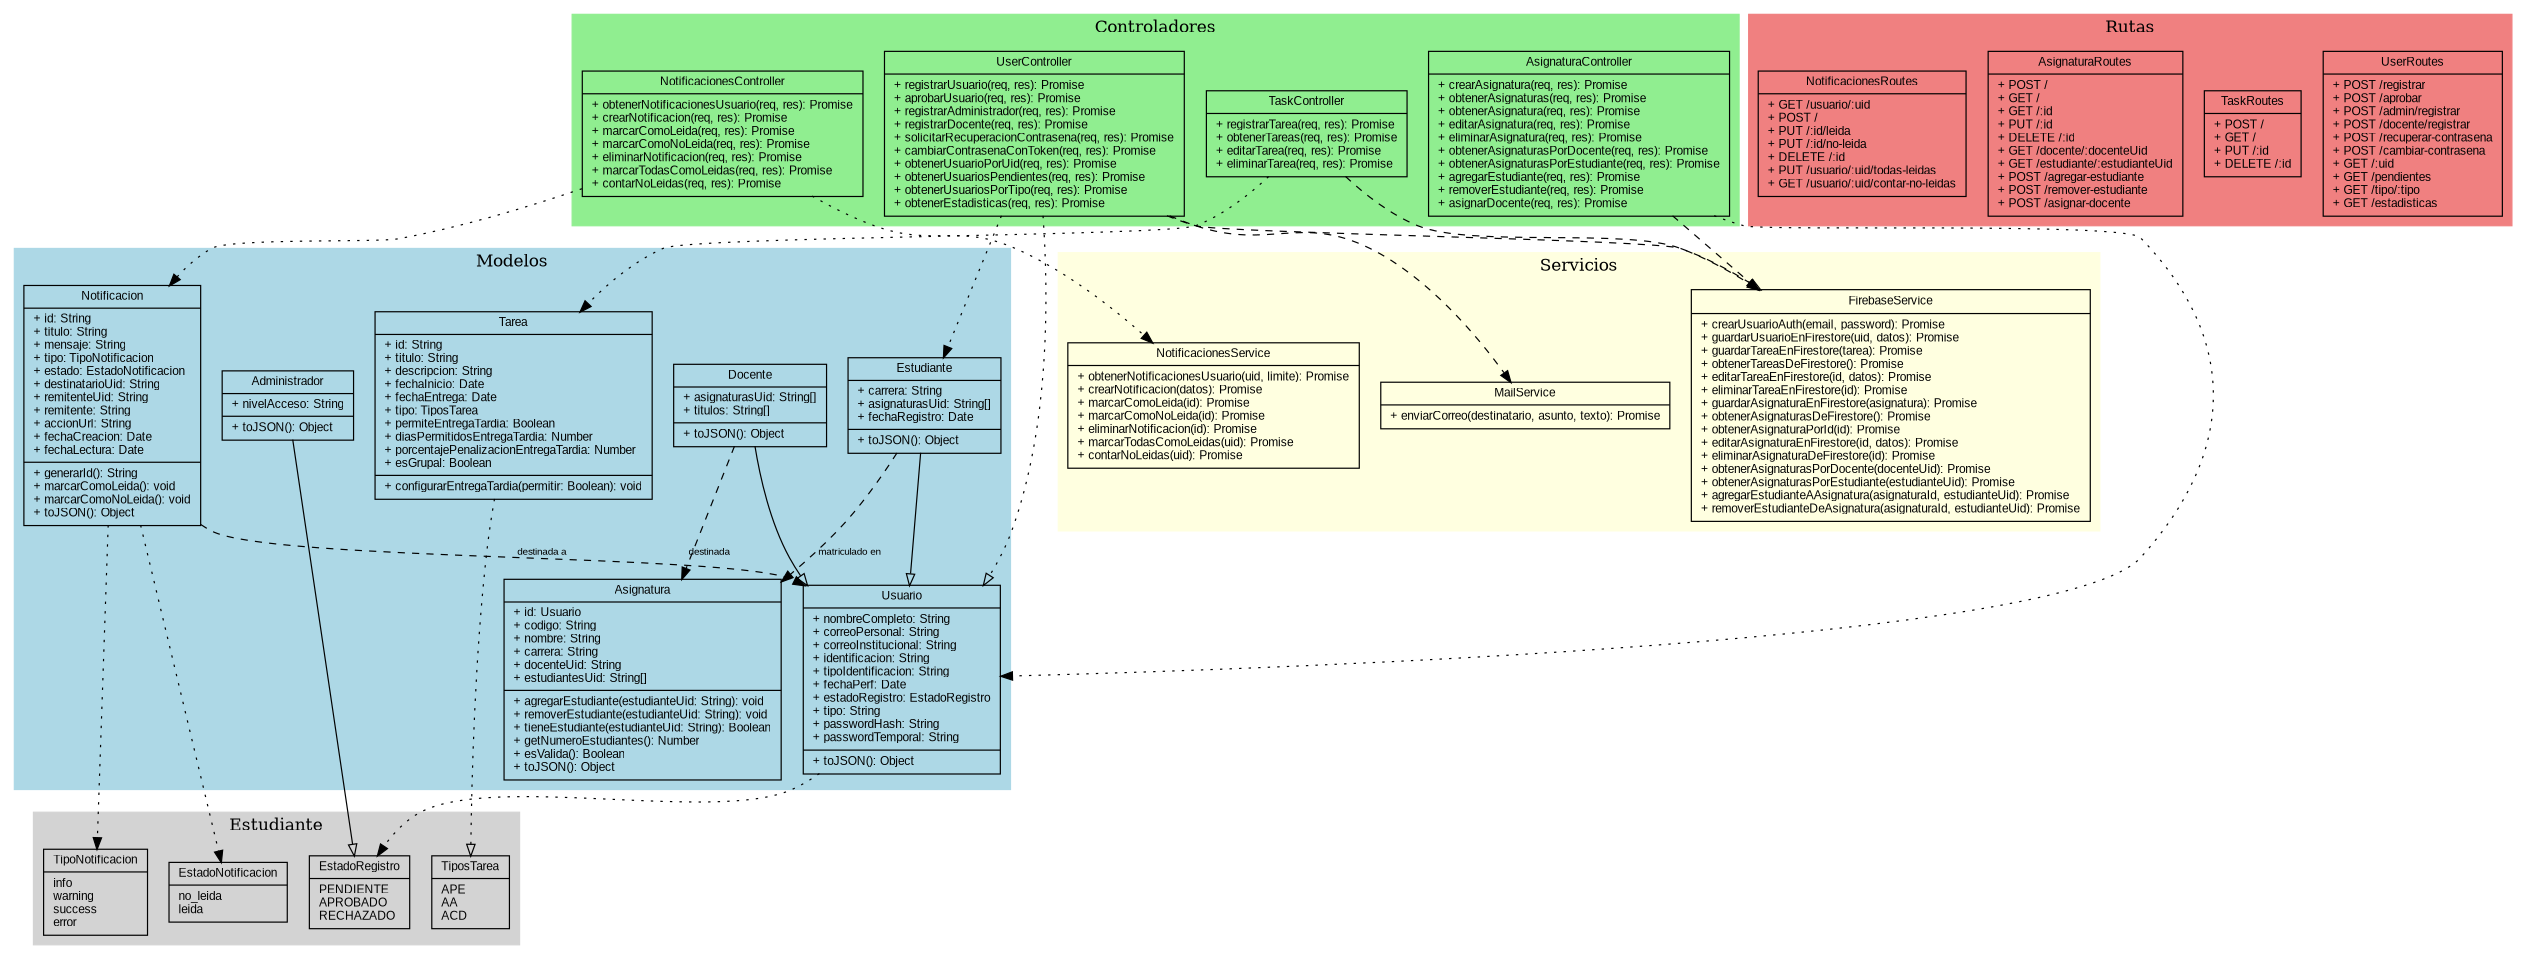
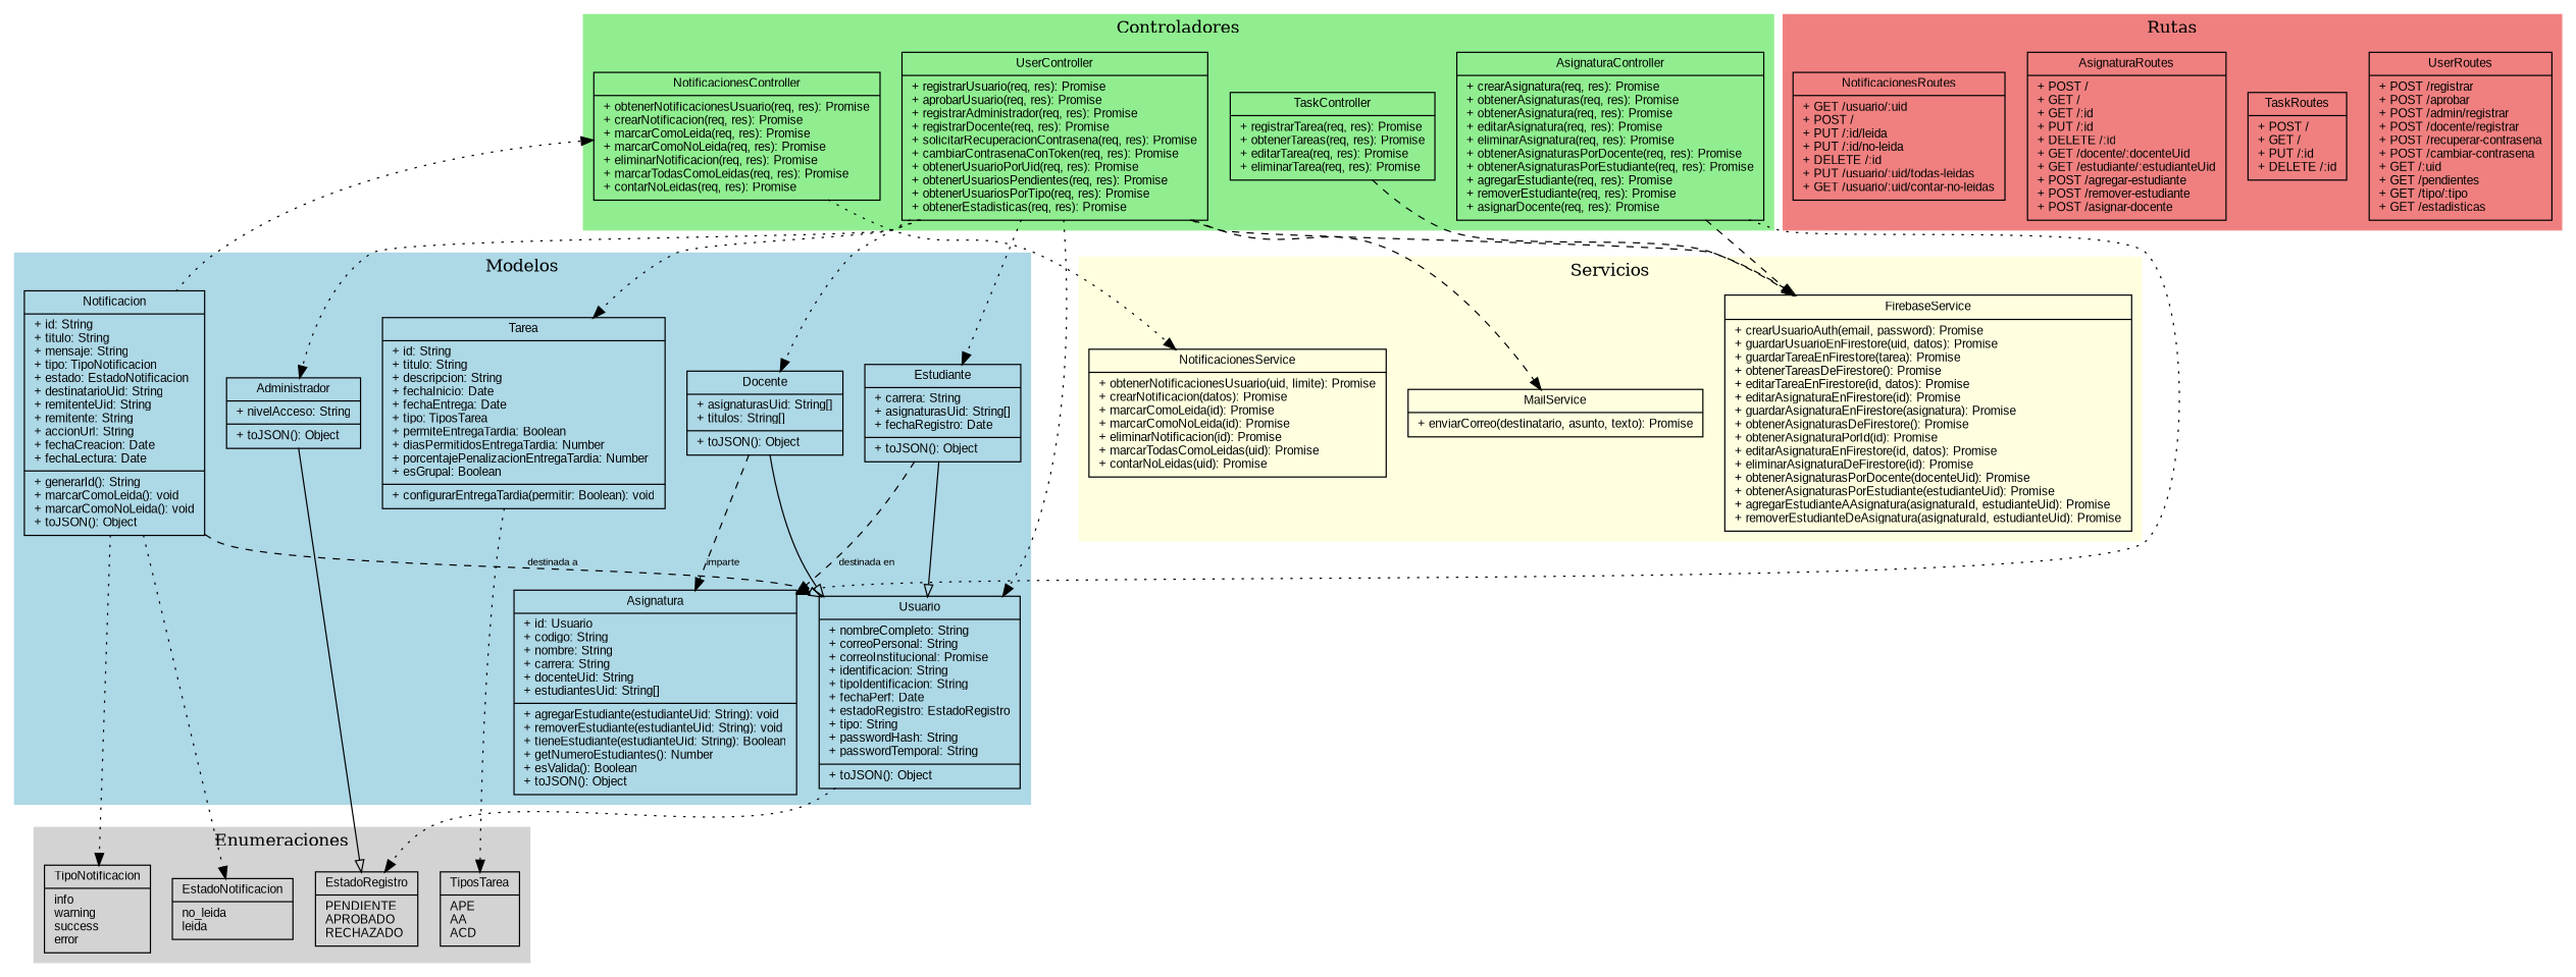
  digraph {
    rankdir=TB
    node [fontname=Arial fontsize=10 shape=record]
    edge [fontname=Arial fontsize=8 style=dotted]
    n1 [label="{EstadoRegistro|PENDIENTE\lAPROBADO\lRECHAZADO\l}"]
    n2 [label="{TiposTarea|APE\lAA\lACD\l}"]
    n3 [label="{TipoNotificacion|info\lwarning\lsuccess\lerror\l}"]
    n4 [label="{EstadoNotificacion|no_leida\lleida\l}"]
-   n5 [label="{Usuario|+ nombreCompleto: String\l+ correoPersonal: String\l+ correoInstitucional: String\l+ identificacion: String\l+ tipoIdentificacion: String\l+ fechaPerf: Date\l+ estadoRegistro: EstadoRegistro\l+ tipo: String\l+ passwordHash: String\l+ passwordTemporal: String\l|+ toJSON(): Object\l}"]
+   n5 [label="{Usuario|+ nombreCompleto: String\l+ correoPersonal: String\l+ correoInstitucional: Promise\l+ identificacion: String\l+ tipoIdentificacion: String\l+ fechaPerf: Date\l+ estadoRegistro: EstadoRegistro\l+ tipo: String\l+ passwordHash: String\l+ passwordTemporal: String\l|+ toJSON(): Object\l}"]
    n6 [label="{Estudiante|+ carrera: String\l+ asignaturasUid: String[]\l+ fechaRegistro: Date\l|+ toJSON(): Object\l}"]
    n7 [label="{Docente|+ asignaturasUid: String[]\l+ titulos: String[]\l|+ toJSON(): Object\l}"]
    n8 [label="{Administrador|+ nivelAcceso: String\l|+ toJSON(): Object\l}"]
    n9 [label="{Tarea|+ id: String\l+ titulo: String\l+ descripcion: String\l+ fechaInicio: Date\l+ fechaEntrega: Date\l+ tipo: TiposTarea\l+ permiteEntregaTardia: Boolean\l+ diasPermitidosEntregaTardia: Number\l+ porcentajePenalizacionEntregaTardia: Number\l+ esGrupal: Boolean\l|+ configurarEntregaTardia(permitir: Boolean): void\l}"]
    n10 [label="{Asignatura|+ id: Usuario\l+ codigo: String\l+ nombre: String\l+ carrera: String\l+ docenteUid: String\l+ estudiantesUid: String[]\l|+ agregarEstudiante(estudianteUid: String): void\l+ removerEstudiante(estudianteUid: String): void\l+ tieneEstudiante(estudianteUid: String): Boolean\l+ getNumeroEstudiantes(): Number\l+ esValida(): Boolean\l+ toJSON(): Object\l}"]
    n11 [label="{Notificacion|+ id: String\l+ titulo: String\l+ mensaje: String\l+ tipo: TipoNotificacion\l+ estado: EstadoNotificacion\l+ destinatarioUid: String\l+ remitenteUid: String\l+ remitente: String\l+ accionUrl: String\l+ fechaCreacion: Date\l+ fechaLectura: Date\l|+ generarId(): String\l+ marcarComoLeida(): void\l+ marcarComoNoLeida(): void\l+ toJSON(): Object\l}"]
    n12 [label="{UserController|+ registrarUsuario(req, res): Promise\l+ aprobarUsuario(req, res): Promise\l+ registrarAdministrador(req, res): Promise\l+ registrarDocente(req, res): Promise\l+ solicitarRecuperacionContrasena(req, res): Promise\l+ cambiarContrasenaConToken(req, res): Promise\l+ obtenerUsuarioPorUid(req, res): Promise\l+ obtenerUsuariosPendientes(req, res): Promise\l+ obtenerUsuariosPorTipo(req, res): Promise\l+ obtenerEstadisticas(req, res): Promise\l}"]
    n13 [label="{TaskController|+ registrarTarea(req, res): Promise\l+ obtenerTareas(req, res): Promise\l+ editarTarea(req, res): Promise\l+ eliminarTarea(req, res): Promise\l}"]
    n14 [label="{AsignaturaController|+ crearAsignatura(req, res): Promise\l+ obtenerAsignaturas(req, res): Promise\l+ obtenerAsignatura(req, res): Promise\l+ editarAsignatura(req, res): Promise\l+ eliminarAsignatura(req, res): Promise\l+ obtenerAsignaturasPorDocente(req, res): Promise\l+ obtenerAsignaturasPorEstudiante(req, res): Promise\l+ agregarEstudiante(req, res): Promise\l+ removerEstudiante(req, res): Promise\l+ asignarDocente(req, res): Promise\l}"]
    n15 [label="{NotificacionesController|+ obtenerNotificacionesUsuario(req, res): Promise\l+ crearNotificacion(req, res): Promise\l+ marcarComoLeida(req, res): Promise\l+ marcarComoNoLeida(req, res): Promise\l+ eliminarNotificacion(req, res): Promise\l+ marcarTodasComoLeidas(req, res): Promise\l+ contarNoLeidas(req, res): Promise\l}"]
-   n16 [label="{FirebaseService|+ crearUsuarioAuth(email, password): Promise\l+ guardarUsuarioEnFirestore(uid, datos): Promise\l+ guardarTareaEnFirestore(tarea): Promise\l+ obtenerTareasDeFirestore(): Promise\l+ editarTareaEnFirestore(id, datos): Promise\l+ eliminarTareaEnFirestore(id): Promise\l+ guardarAsignaturaEnFirestore(asignatura): Promise\l+ obtenerAsignaturasDeFirestore(): Promise\l+ obtenerAsignaturaPorId(id): Promise\l+ editarAsignaturaEnFirestore(id, datos): Promise\l+ eliminarAsignaturaDeFirestore(id): Promise\l+ obtenerAsignaturasPorDocente(docenteUid): Promise\l+ obtenerAsignaturasPorEstudiante(estudianteUid): Promise\l+ agregarEstudianteAAsignatura(asignaturaId, estudianteUid): Promise\l+ removerEstudianteDeAsignatura(asignaturaId, estudianteUid): Promise\l}"]
+   n16 [label="{FirebaseService|+ crearUsuarioAuth(email, password): Promise\l+ guardarUsuarioEnFirestore(uid, datos): Promise\l+ guardarTareaEnFirestore(tarea): Promise\l+ obtenerTareasDeFirestore(): Promise\l+ editarTareaEnFirestore(id, datos): Promise\l+ editarAsignaturaEnFirestore(id): Promise\l+ guardarAsignaturaEnFirestore(asignatura): Promise\l+ obtenerAsignaturasDeFirestore(): Promise\l+ obtenerAsignaturaPorId(id): Promise\l+ editarAsignaturaEnFirestore(id, datos): Promise\l+ eliminarAsignaturaDeFirestore(id): Promise\l+ obtenerAsignaturasPorDocente(docenteUid): Promise\l+ obtenerAsignaturasPorEstudiante(estudianteUid): Promise\l+ agregarEstudianteAAsignatura(asignaturaId, estudianteUid): Promise\l+ removerEstudianteDeAsignatura(asignaturaId, estudianteUid): Promise\l}"]
    n17 [label="{MailService|+ enviarCorreo(destinatario, asunto, texto): Promise\l}"]
    n18 [label="{NotificacionesService|+ obtenerNotificacionesUsuario(uid, limite): Promise\l+ crearNotificacion(datos): Promise\l+ marcarComoLeida(id): Promise\l+ marcarComoNoLeida(id): Promise\l+ eliminarNotificacion(id): Promise\l+ marcarTodasComoLeidas(uid): Promise\l+ contarNoLeidas(uid): Promise\l}"]
    n19 [label="{UserRoutes|+ POST /registrar\l+ POST /aprobar\l+ POST /admin/registrar\l+ POST /docente/registrar\l+ POST /recuperar-contrasena\l+ POST /cambiar-contrasena\l+ GET /:uid\l+ GET /pendientes\l+ GET /tipo/:tipo\l+ GET /estadisticas\l}"]
    n20 [label="{TaskRoutes|+ POST /\l+ GET /\l+ PUT /:id\l+ DELETE /:id\l}"]
    n21 [label="{AsignaturaRoutes|+ POST /\l+ GET /\l+ GET /:id\l+ PUT /:id\l+ DELETE /:id\l+ GET /docente/:docenteUid\l+ GET /estudiante/:estudianteUid\l+ POST /agregar-estudiante\l+ POST /remover-estudiante\l+ POST /asignar-docente\l}"]
    n22 [label="{NotificacionesRoutes|+ GET /usuario/:uid\l+ POST /\l+ PUT /:id/leida\l+ PUT /:id/no-leida\l+ DELETE /:id\l+ PUT /usuario/:uid/todas-leidas\l+ GET /usuario/:uid/contar-no-leidas\l}"]
    subgraph cluster_1 {
      color=lightgrey
-     label=Estudiante
+     label=Enumeraciones
      style=filled
      n1
      n2
      n3
      n4
    }
    subgraph cluster_2 {
      color=lightblue
      label=Modelos
      style=filled
      n5
      n6
      n7
      n8
      n9
      n10
      n11
    }
    subgraph cluster_3 {
      color=lightgreen
      label=Controladores
      style=filled
      n12
      n13
      n14
      n15
    }
    subgraph cluster_4 {
      color=lightyellow
      label=Servicios
      style=filled
      n16
      n17
      n18
    }
    subgraph cluster_5 {
      color=lightcoral
      label=Rutas
      style=filled
      n19
      n20
      n21
      n22
    }
    n5 -> n1
    n6 -> n5 [arrowhead=empty style=""]
-   n6 -> n10 [label="matriculado en" style=dashed]
+   n6 -> n10 [label="destinada en" style=dashed]
    n7 -> n5 [arrowhead=empty style=""]
-   n7 -> n10 [label=destinada style=dashed]
+   n7 -> n10 [label=imparte style=dashed]
    n8 -> n1 [arrowhead=empty style=""]
-   n9 -> n2 [arrowhead=empty]
+   n9 -> n2
    n11 -> n3
    n11 -> n4
-   n11 -> n5 [label="destinada a" style=dashed]
-   n12 -> n5 [arrowhead=empty]
+   n11 -> n5 [label="destinada a" style=dashed arrowhead=empty]
+   n12 -> n5
    n12 -> n6
+   n12 -> n7
+   n12 -> n8
    n12 -> n16 [arrowhead=empty style=dashed]
    n12 -> n17 [style=dashed]
-   n13 -> n9
+   n12 -> n9
    n13 -> n16 [style=dashed]
-   n14 -> n5
+   n14 -> n10
    n14 -> n16 [style=dashed]
-   n15 -> n11
+   n11 -> n15
    n15 -> n18
  }
